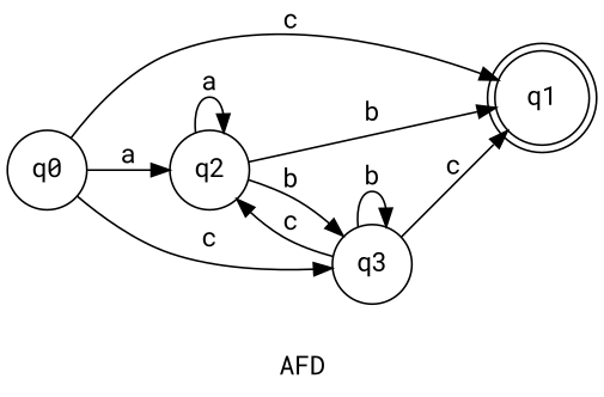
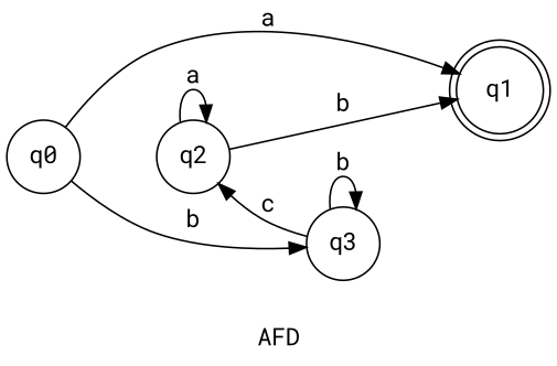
  digraph {
    fontname="Roboto Mono"
    label=AFD
    rankdir=LR
    node [fontname="Roboto Mono" shape=circle]
    edge [fontname="Roboto Mono"]
    n1 [label=q0]
    n2 [label=q1 shape=doublecircle]
    n3 [label=q2]
    n4 [label=q3]
-   n1 -> n2 [label=c]
-   n1 -> n3 [label=a]
-   n1 -> n4 [label=c]
+   n1 -> n2 [label=a]
+   n1 -> n4 [label=b]
    n3 -> n2 [label=b]
    n3 -> n3 [label=a]
-   n3 -> n4 [label=b]
-   n4 -> n2 [label=c]
    n4 -> n3 [label=c]
    n4 -> n4 [label=b]
  }
